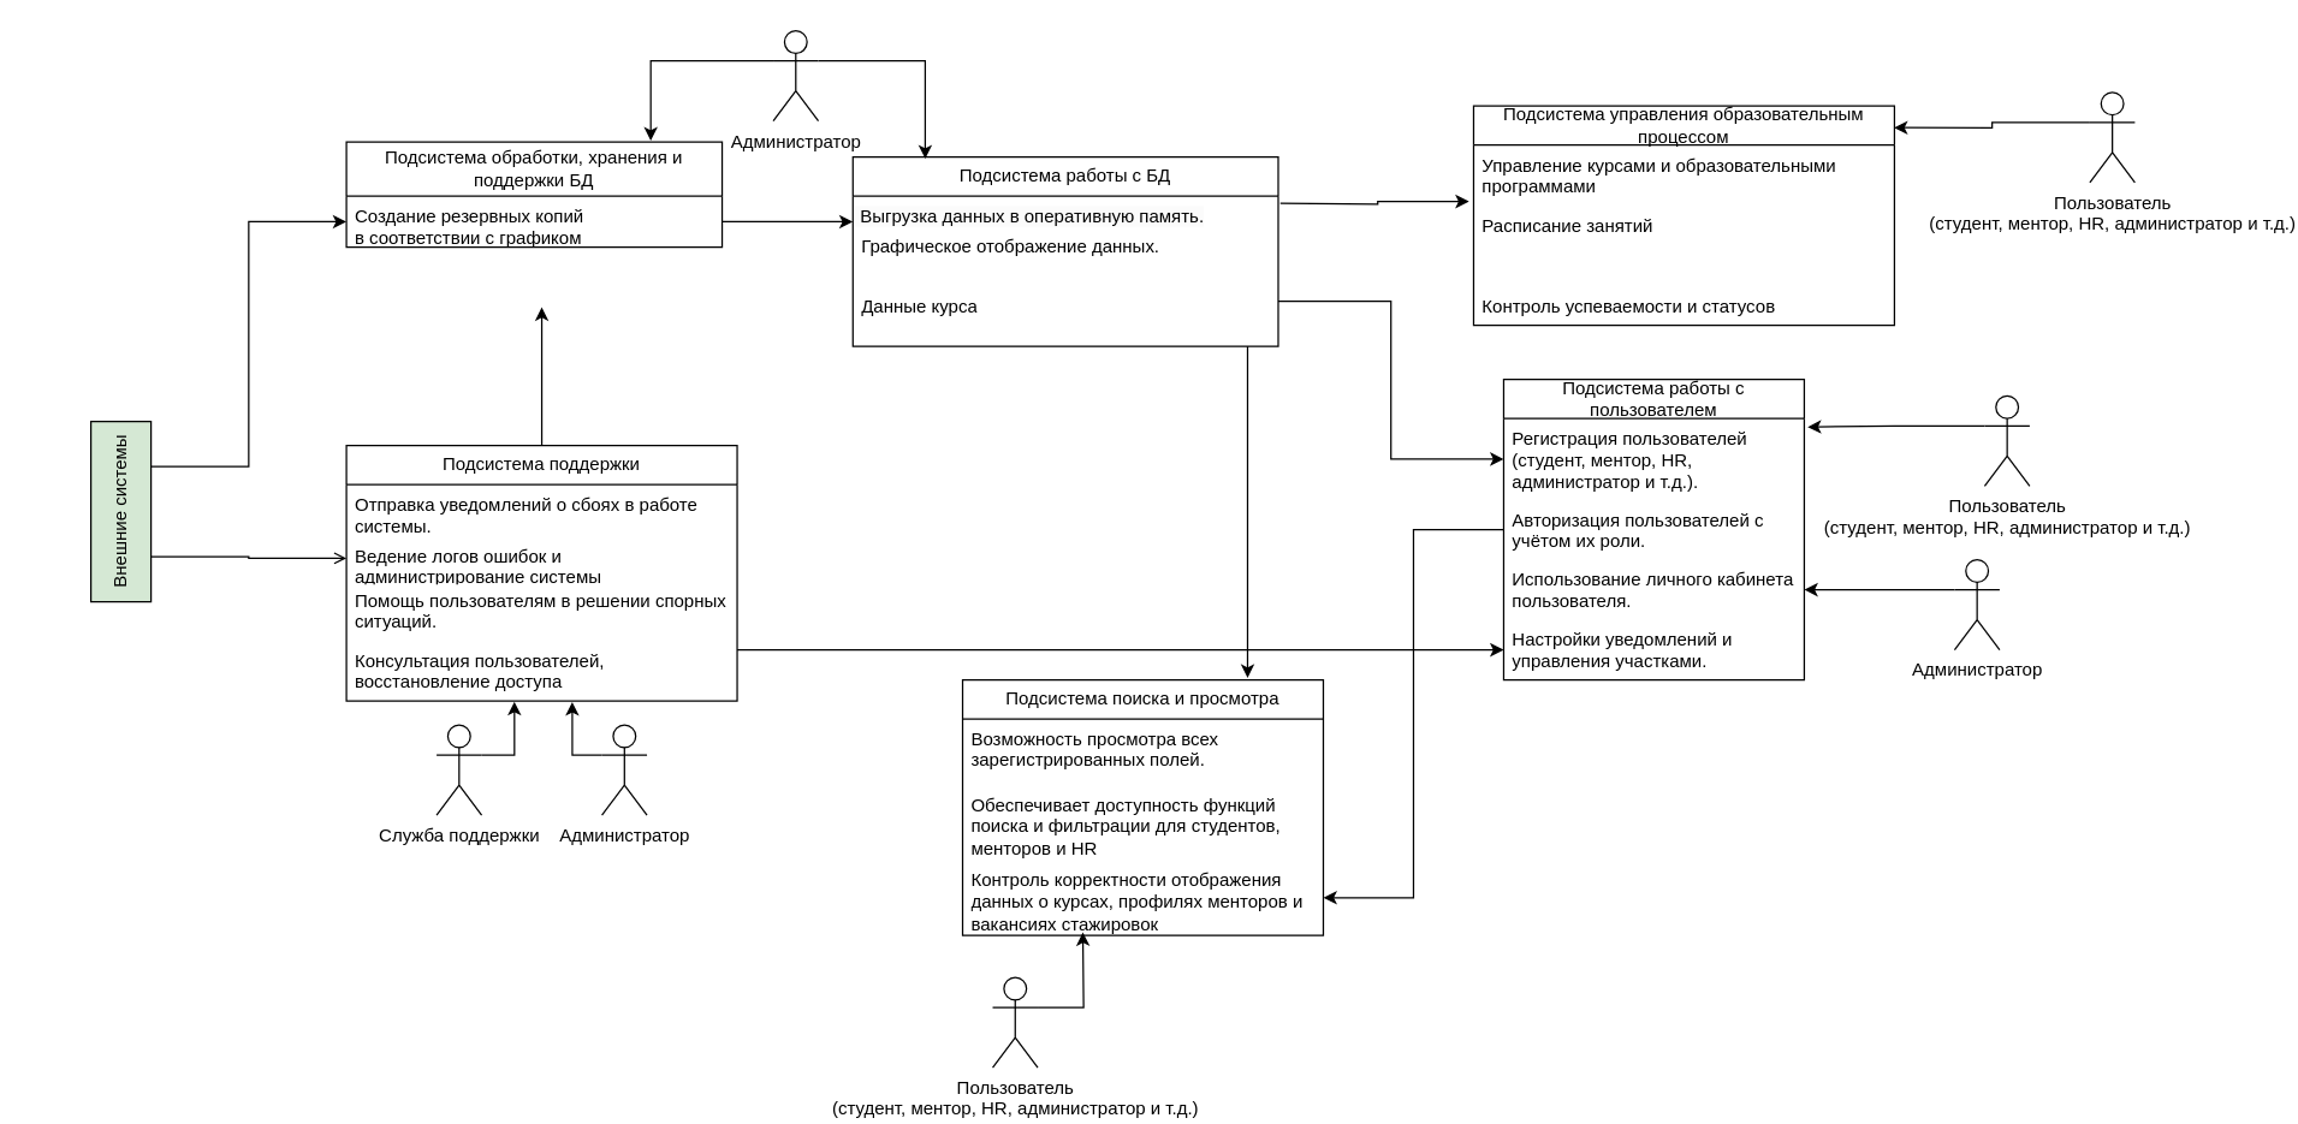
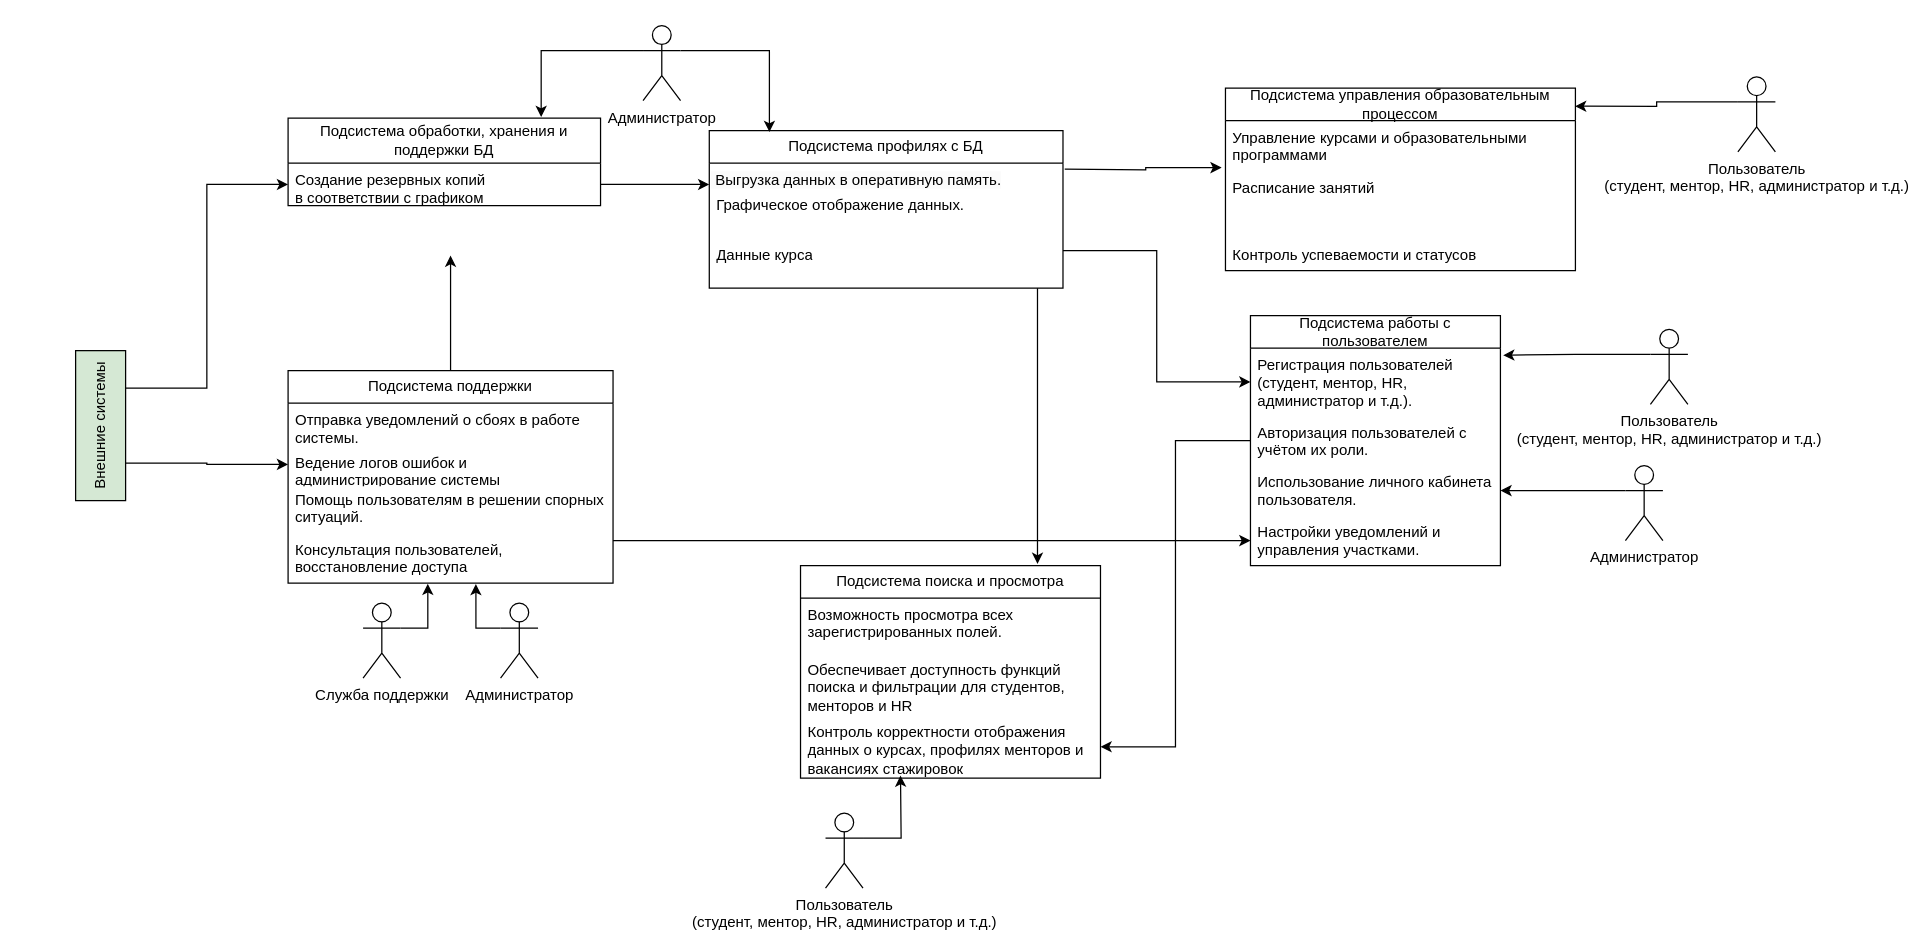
  <mxCell id="0" />
  <mxCell id="1" parent="0" />
  <mxCell id="2" style="edgeStyle=orthogonalEdgeStyle;rounded=0;orthogonalLoop=1;jettySize=auto;html=1;exitX=0.75;exitY=1;exitDx=0;exitDy=0;entryX=0;entryY=0.5;entryDx=0;entryDy=0;" parent="1" source="4" target="6" edge="1"><mxGeometry relative="1" as="geometry" /></mxCell>
- <mxCell id="3" style="edgeStyle=orthogonalEdgeStyle;rounded=0;orthogonalLoop=1;jettySize=auto;html=1;exitX=0.25;exitY=1;exitDx=0;exitDy=0;entryX=0;entryY=0.5;entryDx=0;entryDy=0;endArrow=open;" parent="1" source="4" target="10" edge="1"><mxGeometry relative="1" as="geometry" /></mxCell>
+ <mxCell id="3" style="edgeStyle=orthogonalEdgeStyle;rounded=0;orthogonalLoop=1;jettySize=auto;html=1;exitX=0.25;exitY=1;exitDx=0;exitDy=0;entryX=0;entryY=0.5;entryDx=0;entryDy=0;" parent="1" source="4" target="10" edge="1"><mxGeometry relative="1" as="geometry" /></mxCell>
  <mxCell id="4" value="Внешние системы" style="rounded=0;whiteSpace=wrap;html=1;rotation=-90;fillColor=#d5e8d4;" parent="1" vertex="1"><mxGeometry x="20" y="320" width="120" height="40" as="geometry" /></mxCell>
  <mxCell id="5" value="Подсистема обработки, хранения и поддержки БД" style="swimlane;fontStyle=0;childLayout=stackLayout;horizontal=1;startSize=36;fillColor=none;horizontalStack=0;resizeParent=1;resizeParentMax=0;resizeLast=0;collapsible=1;marginBottom=0;whiteSpace=wrap;html=1;" parent="1" vertex="1"><mxGeometry x="230" y="94" width="250" height="70" as="geometry" /></mxCell>
  <mxCell id="6" value="&lt;font face=&quot;Helvetica&quot; style=&quot;&quot;&gt;Создание резервных копий&lt;br&gt;в соответствии с графиком&lt;/font&gt;" style="text;strokeColor=none;fillColor=none;align=left;verticalAlign=top;spacingLeft=4;spacingRight=4;overflow=hidden;rotatable=0;points=[[0,0.5],[1,0.5]];portConstraint=eastwest;whiteSpace=wrap;html=1;" parent="5" vertex="1"><mxGeometry y="36" width="250" height="34" as="geometry" /></mxCell>
  <mxCell id="7" value="Администратор" style="shape=umlActor;verticalLabelPosition=bottom;verticalAlign=top;html=1;" parent="1" vertex="1"><mxGeometry x="514" y="20" width="30" height="60" as="geometry" /></mxCell>
  <mxCell id="8" value="Подсистема поддержки" style="swimlane;fontStyle=0;childLayout=stackLayout;horizontal=1;startSize=26;fillColor=none;horizontalStack=0;resizeParent=1;resizeParentMax=0;resizeLast=0;collapsible=1;marginBottom=0;whiteSpace=wrap;html=1;" parent="1" vertex="1"><mxGeometry x="230" y="296" width="260" height="170" as="geometry" /></mxCell>
  <mxCell id="9" value="Отправка уведомлений о сбоях в работе системы." style="text;strokeColor=none;fillColor=none;align=left;verticalAlign=top;spacingLeft=4;spacingRight=4;overflow=hidden;rotatable=0;points=[[0,0.5],[1,0.5]];portConstraint=eastwest;whiteSpace=wrap;html=1;" parent="8" vertex="1"><mxGeometry y="26" width="260" height="34" as="geometry" /></mxCell>
  <mxCell id="10" value="Ведение логов ошибок и администрирование системы" style="text;strokeColor=none;fillColor=none;align=left;verticalAlign=top;spacingLeft=4;spacingRight=4;overflow=hidden;rotatable=0;points=[[0,0.5],[1,0.5]];portConstraint=eastwest;whiteSpace=wrap;html=1;" parent="8" vertex="1"><mxGeometry y="60" width="260" height="30" as="geometry" /></mxCell>
  <mxCell id="11" value="Помощь пользователям в решении спорных ситуаций." style="text;strokeColor=none;fillColor=none;align=left;verticalAlign=top;spacingLeft=4;spacingRight=4;overflow=hidden;rotatable=0;points=[[0,0.5],[1,0.5]];portConstraint=eastwest;whiteSpace=wrap;html=1;" parent="8" vertex="1"><mxGeometry y="90" width="260" height="40" as="geometry" /></mxCell>
  <mxCell id="12" value="Консультация пользователей, восстановление доступа" style="text;strokeColor=none;fillColor=none;align=left;verticalAlign=top;spacingLeft=4;spacingRight=4;overflow=hidden;rotatable=0;points=[[0,0.5],[1,0.5]];portConstraint=eastwest;whiteSpace=wrap;html=1;" parent="8" vertex="1"><mxGeometry y="130" width="260" height="40" as="geometry" /></mxCell>
  <mxCell id="13" style="edgeStyle=orthogonalEdgeStyle;rounded=0;orthogonalLoop=1;jettySize=auto;html=1;exitX=1.005;exitY=0.14;exitDx=0;exitDy=0;exitPerimeter=0;entryX=-0.011;entryY=0.939;entryDx=0;entryDy=0;entryPerimeter=0;" parent="1" target="45" edge="1"><mxGeometry relative="1" as="geometry"><Array as="points" /><mxPoint x="851.415" y="134.76" as="sourcePoint" /><mxPoint x="950" y="111" as="targetPoint" /></mxGeometry></mxCell>
- <mxCell id="14" value="Подсистема работы с БД" style="swimlane;fontStyle=0;childLayout=stackLayout;horizontal=1;startSize=26;fillColor=none;horizontalStack=0;resizeParent=1;resizeParentMax=0;resizeLast=0;collapsible=1;marginBottom=0;whiteSpace=wrap;html=1;" parent="1" vertex="1"><mxGeometry x="567" y="104" width="283" height="126" as="geometry"><mxRectangle x="687" y="94" width="180" height="30" as="alternateBounds" /></mxGeometry></mxCell>
+ <mxCell id="14" value="Подсистема профилях с БД" style="swimlane;fontStyle=0;childLayout=stackLayout;horizontal=1;startSize=26;fillColor=none;horizontalStack=0;resizeParent=1;resizeParentMax=0;resizeLast=0;collapsible=1;marginBottom=0;whiteSpace=wrap;html=1;" parent="1" vertex="1"><mxGeometry x="567" y="104" width="283" height="126" as="geometry"><mxRectangle x="687" y="94" width="180" height="30" as="alternateBounds" /></mxGeometry></mxCell>
  <mxCell id="15" value="&lt;span style=&quot;color: rgb(0, 0, 0); font-family: Helvetica; font-size: 12px; font-style: normal; font-variant-ligatures: normal; font-variant-caps: normal; font-weight: 400; letter-spacing: normal; orphans: 2; text-align: left; text-indent: 0px; text-transform: none; widows: 2; word-spacing: 0px; -webkit-text-stroke-width: 0px; white-space: normal; background-color: rgb(251, 251, 251); text-decoration-thickness: initial; text-decoration-style: initial; text-decoration-color: initial; float: none; display: inline !important;&quot;&gt;&amp;nbsp;Выгрузка данных в оперативную память.&lt;/span&gt;" style="text;whiteSpace=wrap;html=1;" parent="14" vertex="1"><mxGeometry y="26" width="283" height="20" as="geometry" /></mxCell>
  <mxCell id="16" value="Графическое отображение данных." style="text;strokeColor=none;fillColor=none;align=left;verticalAlign=top;spacingLeft=4;spacingRight=4;overflow=hidden;rotatable=0;points=[[0,0.5],[1,0.5]];portConstraint=eastwest;whiteSpace=wrap;html=1;" parent="14" vertex="1"><mxGeometry y="46" width="283" height="40" as="geometry" /></mxCell>
  <mxCell id="17" value="Данные курса" style="text;strokeColor=none;fillColor=none;align=left;verticalAlign=top;spacingLeft=4;spacingRight=4;overflow=hidden;rotatable=0;points=[[0,0.5],[1,0.5]];portConstraint=eastwest;whiteSpace=wrap;html=1;" vertex="1" parent="14"><mxGeometry y="86" width="283" height="40" as="geometry" /></mxCell>
  <mxCell id="18" style="edgeStyle=orthogonalEdgeStyle;rounded=0;orthogonalLoop=1;jettySize=auto;html=1;exitX=0.5;exitY=0;exitDx=0;exitDy=0;entryX=0.52;entryY=0.999;entryDx=0;entryDy=0;entryPerimeter=0;" parent="1" source="8" edge="1"><mxGeometry relative="1" as="geometry"><mxPoint x="360" y="203.96" as="targetPoint" /></mxGeometry></mxCell>
  <mxCell id="19" style="edgeStyle=orthogonalEdgeStyle;rounded=0;orthogonalLoop=1;jettySize=auto;html=1;exitX=1;exitY=0.5;exitDx=0;exitDy=0;entryX=0;entryY=0.5;entryDx=0;entryDy=0;" parent="1" source="6" edge="1"><mxGeometry relative="1" as="geometry"><mxPoint x="567" y="147" as="targetPoint" /></mxGeometry></mxCell>
  <mxCell id="20" value="Подсистема поиска и просмотра" style="swimlane;fontStyle=0;childLayout=stackLayout;horizontal=1;startSize=26;fillColor=none;horizontalStack=0;resizeParent=1;resizeParentMax=0;resizeLast=0;collapsible=1;marginBottom=0;whiteSpace=wrap;html=1;" parent="1" vertex="1"><mxGeometry x="640" y="452" width="240" height="170" as="geometry" /></mxCell>
  <mxCell id="21" value="Возможность просмотра всех зарегистрированных полей." style="text;strokeColor=none;fillColor=none;align=left;verticalAlign=top;spacingLeft=4;spacingRight=4;overflow=hidden;rotatable=0;points=[[0,0.5],[1,0.5]];portConstraint=eastwest;whiteSpace=wrap;html=1;" parent="20" vertex="1"><mxGeometry y="26" width="240" height="44" as="geometry" /></mxCell>
  <mxCell id="22" value="Обеспечивает доступность функций поиска и фильтрации для студентов, менторов и HR" style="text;strokeColor=none;fillColor=none;align=left;verticalAlign=top;spacingLeft=4;spacingRight=4;overflow=hidden;rotatable=0;points=[[0,0.5],[1,0.5]];portConstraint=eastwest;whiteSpace=wrap;html=1;" vertex="1" parent="20"><mxGeometry y="70" width="240" height="50" as="geometry" /></mxCell>
  <mxCell id="23" value="Контроль корректности отображения данных о курсах, профилях менторов и вакансиях стажировок" style="text;strokeColor=none;fillColor=none;align=left;verticalAlign=top;spacingLeft=4;spacingRight=4;overflow=hidden;rotatable=0;points=[[0,0.5],[1,0.5]];portConstraint=eastwest;whiteSpace=wrap;html=1;" parent="20" vertex="1"><mxGeometry y="120" width="240" height="50" as="geometry" /></mxCell>
  <mxCell id="24" value="Служба поддержки" style="shape=umlActor;verticalLabelPosition=bottom;verticalAlign=top;html=1;" parent="1" vertex="1"><mxGeometry x="290" y="482" width="30" height="60" as="geometry" /></mxCell>
  <mxCell id="25" value="Пользователь&lt;br&gt;(студент, ментор, HR, администратор и т.д.)" style="shape=umlActor;verticalLabelPosition=bottom;verticalAlign=top;html=1;" parent="1" vertex="1"><mxGeometry x="660" y="650" width="30" height="60" as="geometry" /></mxCell>
  <mxCell id="26" value="Подсистема работы с пользователем" style="swimlane;fontStyle=0;childLayout=stackLayout;horizontal=1;startSize=26;fillColor=none;horizontalStack=0;resizeParent=1;resizeParentMax=0;resizeLast=0;collapsible=1;marginBottom=0;whiteSpace=wrap;html=1;" parent="1" vertex="1"><mxGeometry x="1000" y="252" width="200" height="200" as="geometry"><mxRectangle x="1110" y="240" width="250" height="30" as="alternateBounds" /></mxGeometry></mxCell>
  <mxCell id="27" value="Регистрация пользователей (студент, ментор, HR, администратор и т.д.)." style="text;strokeColor=none;fillColor=none;align=left;verticalAlign=top;spacingLeft=4;spacingRight=4;overflow=hidden;rotatable=0;points=[[0,0.5],[1,0.5]];portConstraint=eastwest;whiteSpace=wrap;html=1;" parent="26" vertex="1"><mxGeometry y="26" width="200" height="54" as="geometry" /></mxCell>
  <mxCell id="28" value="Авторизация пользователей с учётом их роли." style="text;strokeColor=none;fillColor=none;align=left;verticalAlign=top;spacingLeft=4;spacingRight=4;overflow=hidden;rotatable=0;points=[[0,0.5],[1,0.5]];portConstraint=eastwest;whiteSpace=wrap;html=1;" parent="26" vertex="1"><mxGeometry y="80" width="200" height="40" as="geometry" /></mxCell>
  <mxCell id="29" value="Использование личного кабинета пользователя." style="text;strokeColor=none;fillColor=none;align=left;verticalAlign=top;spacingLeft=4;spacingRight=4;overflow=hidden;rotatable=0;points=[[0,0.5],[1,0.5]];portConstraint=eastwest;whiteSpace=wrap;html=1;" parent="26" vertex="1"><mxGeometry y="120" width="200" height="40" as="geometry" /></mxCell>
  <mxCell id="30" value="Настройки уведомлений и управления участками." style="text;strokeColor=none;fillColor=none;align=left;verticalAlign=top;spacingLeft=4;spacingRight=4;overflow=hidden;rotatable=0;points=[[0,0.5],[1,0.5]];portConstraint=eastwest;whiteSpace=wrap;html=1;" parent="26" vertex="1"><mxGeometry y="160" width="200" height="40" as="geometry" /></mxCell>
  <mxCell id="31" style="edgeStyle=orthogonalEdgeStyle;rounded=0;orthogonalLoop=1;jettySize=auto;html=1;exitX=0;exitY=0.5;exitDx=0;exitDy=0;entryX=1;entryY=0.5;entryDx=0;entryDy=0;" parent="1" source="28" target="23" edge="1"><mxGeometry relative="1" as="geometry" /></mxCell>
  <mxCell id="32" style="edgeStyle=orthogonalEdgeStyle;rounded=0;orthogonalLoop=1;jettySize=auto;html=1;entryX=0;entryY=0.5;entryDx=0;entryDy=0;" parent="1" target="27" edge="1"><mxGeometry relative="1" as="geometry"><mxPoint x="850" y="200" as="sourcePoint" /><Array as="points"><mxPoint x="850" y="200" /><mxPoint x="925" y="200" /><mxPoint x="925" y="305" /></Array></mxGeometry></mxCell>
  <mxCell id="33" style="edgeStyle=orthogonalEdgeStyle;rounded=0;orthogonalLoop=1;jettySize=auto;html=1;entryX=0.578;entryY=1.018;entryDx=0;entryDy=0;entryPerimeter=0;exitX=0;exitY=0.333;exitDx=0;exitDy=0;exitPerimeter=0;" parent="1" source="34" target="12" edge="1"><mxGeometry relative="1" as="geometry"><mxPoint x="380" y="480" as="targetPoint" /><Array as="points"><mxPoint x="380" y="502" /></Array></mxGeometry></mxCell>
  <mxCell id="34" value="Администратор" style="shape=umlActor;verticalLabelPosition=bottom;verticalAlign=top;html=1;" parent="1" vertex="1"><mxGeometry x="400" y="482" width="30" height="60" as="geometry" /></mxCell>
  <mxCell id="35" style="edgeStyle=orthogonalEdgeStyle;rounded=0;orthogonalLoop=1;jettySize=auto;html=1;entryX=0.17;entryY=0.008;entryDx=0;entryDy=0;entryPerimeter=0;exitX=1;exitY=0.333;exitDx=0;exitDy=0;exitPerimeter=0;" parent="1" source="7" target="14" edge="1"><mxGeometry relative="1" as="geometry" /></mxCell>
  <mxCell id="36" style="edgeStyle=orthogonalEdgeStyle;rounded=0;orthogonalLoop=1;jettySize=auto;html=1;entryX=0.81;entryY=-0.013;entryDx=0;entryDy=0;entryPerimeter=0;exitX=0;exitY=0.333;exitDx=0;exitDy=0;exitPerimeter=0;" parent="1" source="7" target="5" edge="1"><mxGeometry relative="1" as="geometry" /></mxCell>
  <mxCell id="37" style="edgeStyle=orthogonalEdgeStyle;rounded=0;orthogonalLoop=1;jettySize=auto;html=1;exitX=1;exitY=0.333;exitDx=0;exitDy=0;exitPerimeter=0;" parent="1" source="25" edge="1"><mxGeometry relative="1" as="geometry"><mxPoint x="720" y="620" as="targetPoint" /></mxGeometry></mxCell>
  <mxCell id="38" style="edgeStyle=orthogonalEdgeStyle;rounded=0;orthogonalLoop=1;jettySize=auto;html=1;entryX=0.79;entryY=-0.008;entryDx=0;entryDy=0;entryPerimeter=0;" parent="1" source="14" target="20" edge="1"><mxGeometry relative="1" as="geometry"><Array as="points"><mxPoint x="830" y="305" /></Array></mxGeometry></mxCell>
  <mxCell id="39" value="Пользователь&lt;br&gt;(студент, ментор, HR, администратор и т.д.)" style="shape=umlActor;verticalLabelPosition=bottom;verticalAlign=top;html=1;" parent="1" vertex="1"><mxGeometry x="1320" y="263" width="30" height="60" as="geometry" /></mxCell>
  <mxCell id="40" style="edgeStyle=orthogonalEdgeStyle;rounded=0;orthogonalLoop=1;jettySize=auto;html=1;entryX=1.011;entryY=0.105;entryDx=0;entryDy=0;entryPerimeter=0;exitX=0;exitY=0.333;exitDx=0;exitDy=0;exitPerimeter=0;" parent="1" source="39" target="27" edge="1"><mxGeometry relative="1" as="geometry" /></mxCell>
  <mxCell id="41" style="edgeStyle=orthogonalEdgeStyle;rounded=0;orthogonalLoop=1;jettySize=auto;html=1;entryX=1;entryY=0.5;entryDx=0;entryDy=0;exitX=0;exitY=0.333;exitDx=0;exitDy=0;exitPerimeter=0;" parent="1" source="42" target="29" edge="1"><mxGeometry relative="1" as="geometry"><Array as="points"><mxPoint x="1300" y="392" /></Array></mxGeometry></mxCell>
  <mxCell id="42" value="Администратор" style="shape=umlActor;verticalLabelPosition=bottom;verticalAlign=top;html=1;" parent="1" vertex="1"><mxGeometry x="1300" y="372" width="30" height="60" as="geometry" /></mxCell>
  <mxCell id="43" style="edgeStyle=orthogonalEdgeStyle;rounded=0;orthogonalLoop=1;jettySize=auto;html=1;entryX=0.43;entryY=1.013;entryDx=0;entryDy=0;entryPerimeter=0;exitX=1;exitY=0.333;exitDx=0;exitDy=0;exitPerimeter=0;" parent="1" source="24" target="12" edge="1"><mxGeometry relative="1" as="geometry" /></mxCell>
  <mxCell id="44" value="Подсистема управления образовательным процессом" style="swimlane;fontStyle=0;childLayout=stackLayout;horizontal=1;startSize=26;fillColor=none;horizontalStack=0;resizeParent=1;resizeParentMax=0;resizeLast=0;collapsible=1;marginBottom=0;whiteSpace=wrap;html=1;" parent="1" vertex="1"><mxGeometry x="980" y="70" width="280" height="146" as="geometry"><mxRectangle x="687" y="94" width="180" height="30" as="alternateBounds" /></mxGeometry></mxCell>
  <mxCell id="45" value="Управление курсами и образовательными программами" style="text;strokeColor=none;fillColor=none;align=left;verticalAlign=top;spacingLeft=4;spacingRight=4;overflow=hidden;rotatable=0;points=[[0,0.5],[1,0.5]];portConstraint=eastwest;whiteSpace=wrap;html=1;" parent="44" vertex="1"><mxGeometry y="26" width="280" height="40" as="geometry" /></mxCell>
  <mxCell id="46" value="Расписание занятий" style="text;strokeColor=none;fillColor=none;align=left;verticalAlign=top;spacingLeft=4;spacingRight=4;overflow=hidden;rotatable=0;points=[[0,0.5],[1,0.5]];portConstraint=eastwest;whiteSpace=wrap;html=1;" vertex="1" parent="44"><mxGeometry y="66" width="280" height="40" as="geometry" /></mxCell>
  <mxCell id="47" value="&#10;Контроль успеваемости и статусов&#10;&#10;" style="text;strokeColor=none;fillColor=none;align=left;verticalAlign=top;spacingLeft=4;spacingRight=4;overflow=hidden;rotatable=0;points=[[0,0.5],[1,0.5]];portConstraint=eastwest;whiteSpace=wrap;html=1;" vertex="1" parent="44"><mxGeometry y="106" width="280" height="40" as="geometry" /></mxCell>
  <mxCell id="48" style="edgeStyle=orthogonalEdgeStyle;rounded=0;orthogonalLoop=1;jettySize=auto;html=1;entryX=0;entryY=0.5;entryDx=0;entryDy=0;" parent="1" source="12" target="30" edge="1"><mxGeometry relative="1" as="geometry"><Array as="points"><mxPoint x="620" y="432" /><mxPoint x="620" y="432" /></Array></mxGeometry></mxCell>
  <mxCell id="49" value="Пользователь&lt;br&gt;(студент, ментор, HR, администратор и т.д.)" style="shape=umlActor;verticalLabelPosition=bottom;verticalAlign=top;html=1;" parent="1" vertex="1"><mxGeometry x="1390" y="61" width="30" height="60" as="geometry" /></mxCell>
  <mxCell id="50" style="edgeStyle=orthogonalEdgeStyle;rounded=0;orthogonalLoop=1;jettySize=auto;html=1;entryX=0.999;entryY=0.099;entryDx=0;entryDy=0;entryPerimeter=0;exitX=0;exitY=0.333;exitDx=0;exitDy=0;exitPerimeter=0;" parent="1" source="49" target="44" edge="1"><mxGeometry relative="1" as="geometry" /></mxCell>
